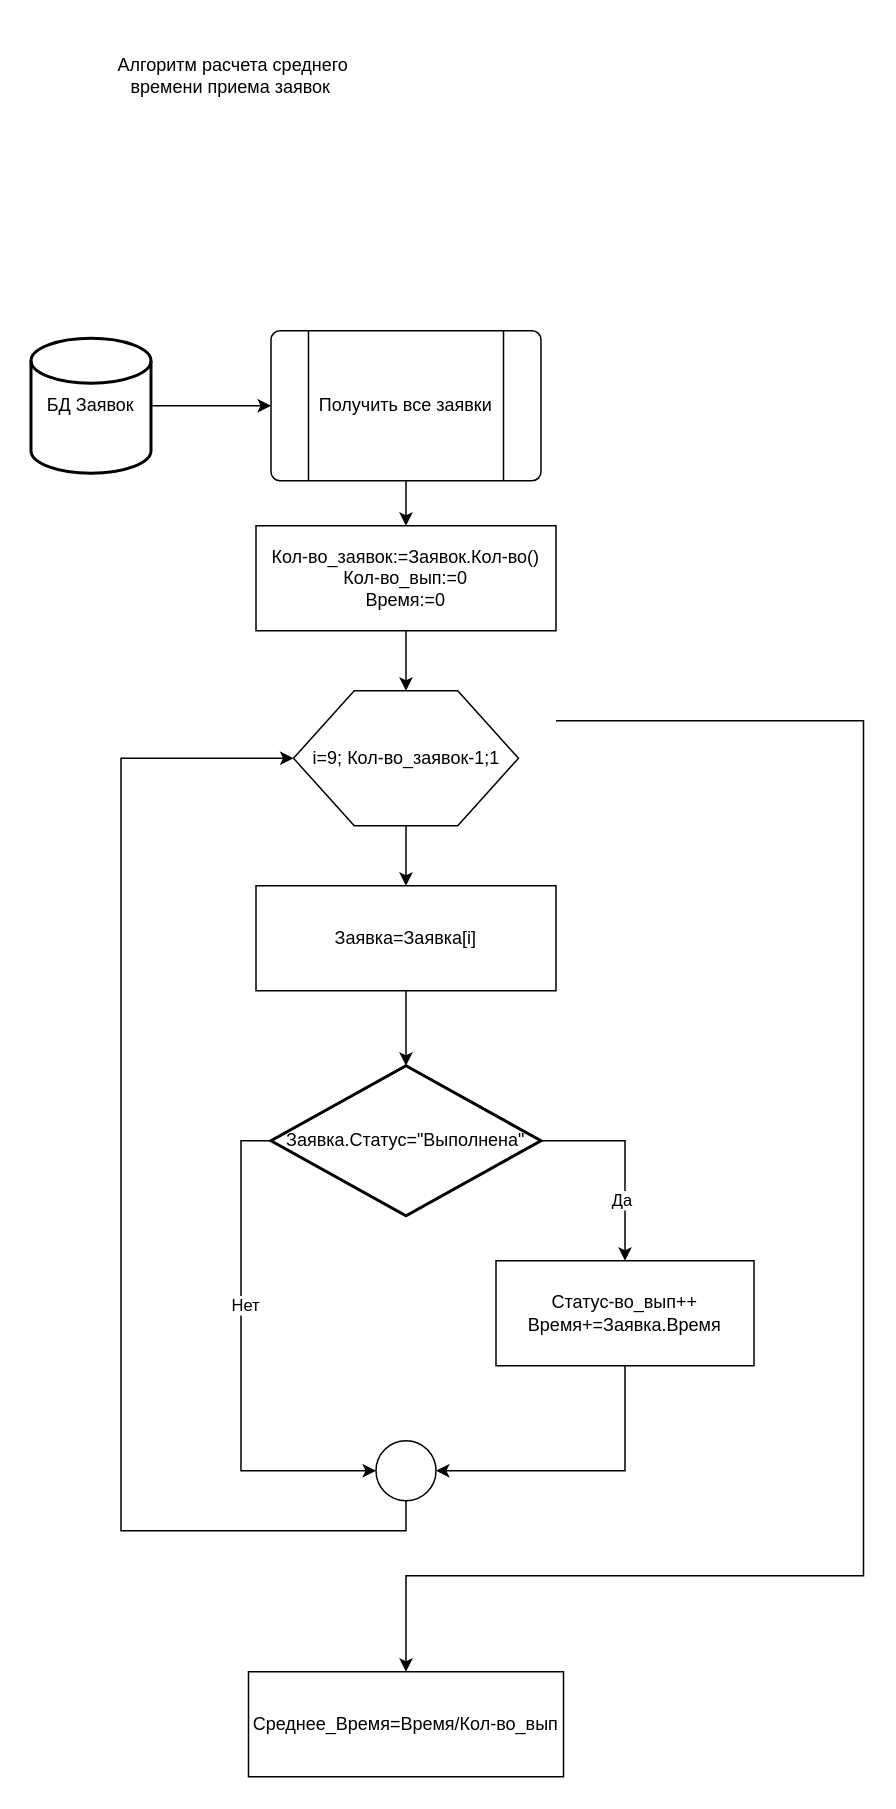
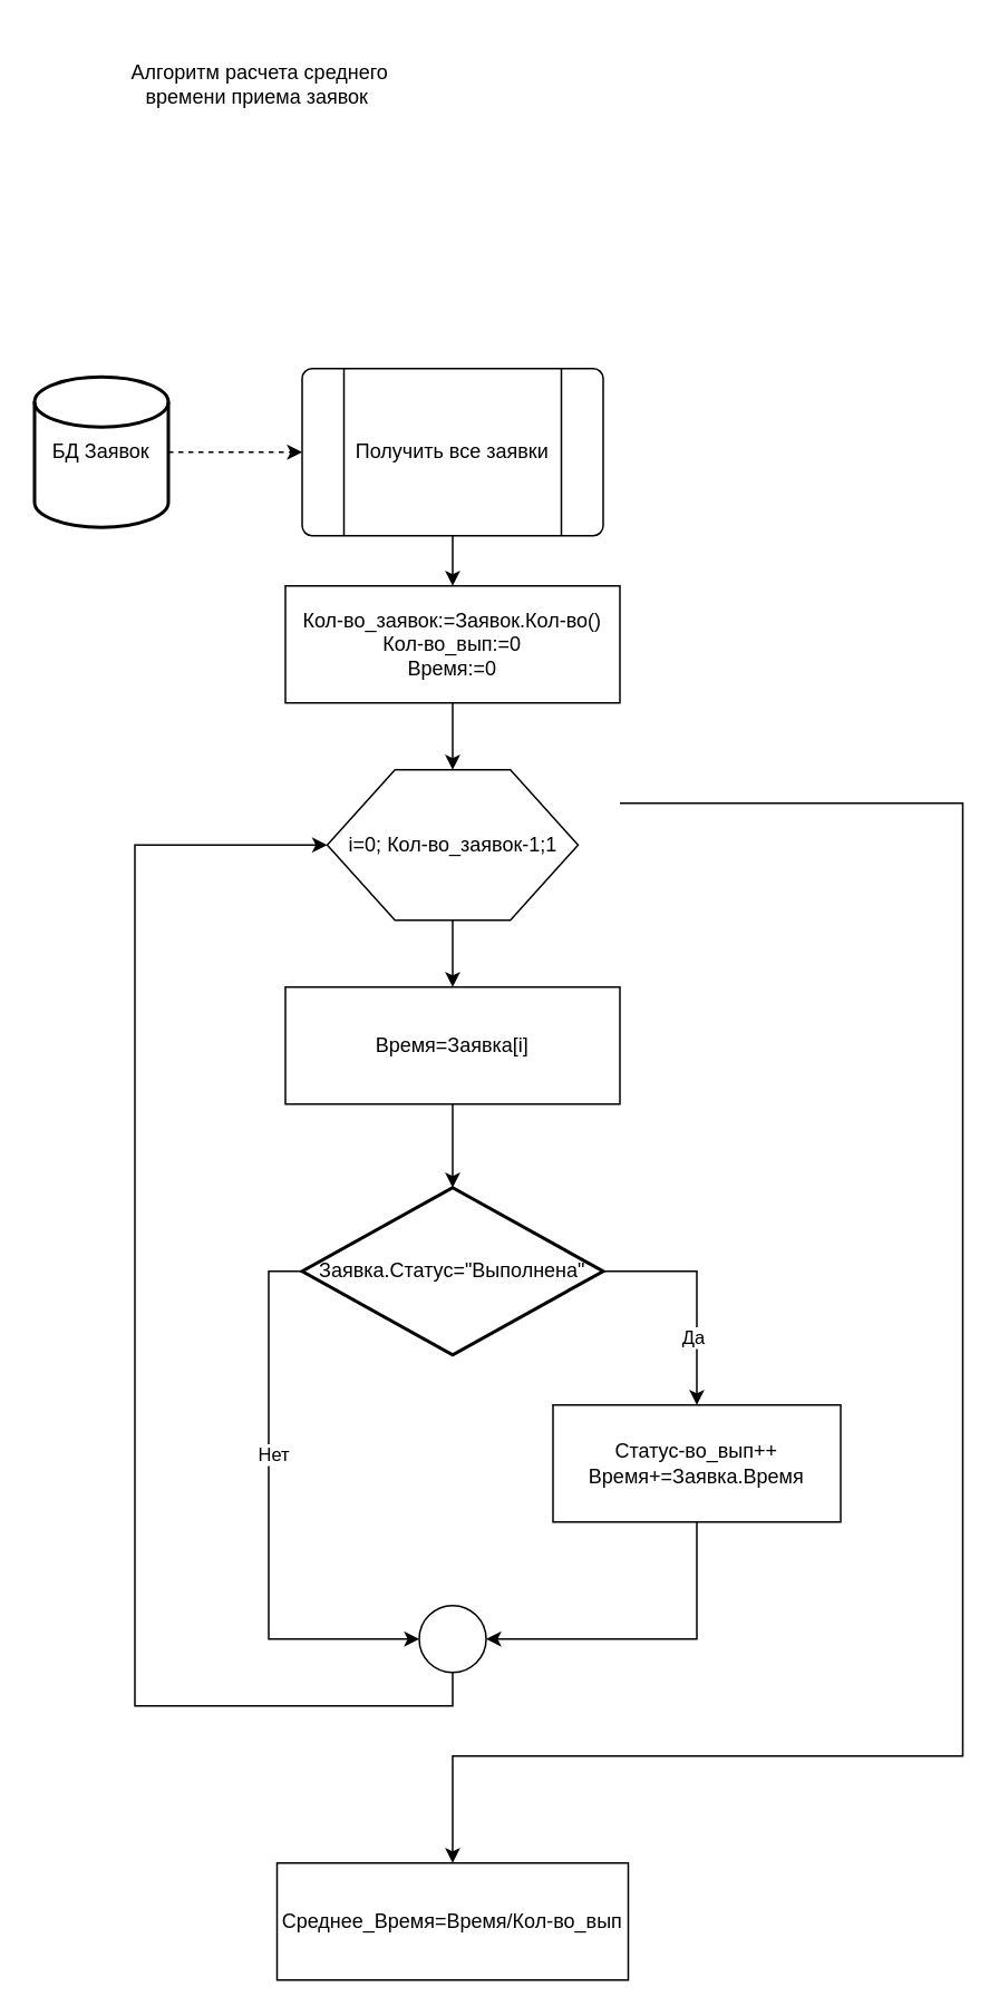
  <mxCell id="0" />
  <mxCell id="1" parent="0" />
  <mxCell id="2" value="Алгоритм расчета среднего времени приема заявок&amp;nbsp;" style="text;html=1;align=center;verticalAlign=middle;whiteSpace=wrap;rounded=0;" vertex="1" parent="1"><mxGeometry x="55" y="20" width="200" height="60" as="geometry" /></mxCell>
  <mxCell id="3" style="edgeStyle=orthogonalEdgeStyle;rounded=0;orthogonalLoop=1;jettySize=auto;html=1;" edge="1" parent="1" source="4" target="8"><mxGeometry relative="1" as="geometry" /></mxCell>
  <mxCell id="4" value="Получить все заявки" style="verticalLabelPosition=middle;verticalAlign=middle;html=1;shape=process;whiteSpace=wrap;rounded=1;size=0.14;arcSize=6;labelPosition=center;align=center;fillColor=none;" vertex="1" parent="1"><mxGeometry x="180" y="220" width="180" height="100" as="geometry" /></mxCell>
- <mxCell id="5" style="edgeStyle=orthogonalEdgeStyle;rounded=0;orthogonalLoop=1;jettySize=auto;html=1;entryX=0;entryY=0.5;entryDx=0;entryDy=0;" edge="1" parent="1" source="6" target="4"><mxGeometry relative="1" as="geometry" /></mxCell>
+ <mxCell id="5" style="edgeStyle=orthogonalEdgeStyle;rounded=0;orthogonalLoop=1;jettySize=auto;html=1;entryX=0;entryY=0.5;entryDx=0;entryDy=0;dashed=1;" edge="1" parent="1" source="6" target="4"><mxGeometry relative="1" as="geometry" /></mxCell>
  <mxCell id="6" value="БД Заявок" style="strokeWidth=2;html=1;shape=mxgraph.flowchart.database;whiteSpace=wrap;fillColor=none;" vertex="1" parent="1"><mxGeometry x="20" y="225" width="80" height="90" as="geometry" /></mxCell>
  <mxCell id="7" style="edgeStyle=orthogonalEdgeStyle;rounded=0;orthogonalLoop=1;jettySize=auto;html=1;entryX=0.5;entryY=0;entryDx=0;entryDy=0;" edge="1" parent="1" source="8" target="11"><mxGeometry relative="1" as="geometry" /></mxCell>
  <mxCell id="8" value="Кол-во_заявок:=Заявок.Кол-во()&lt;div&gt;Кол-во_вып:=0&lt;/div&gt;&lt;div&gt;Время:=0&lt;/div&gt;" style="rounded=0;whiteSpace=wrap;html=1;fillColor=none;" vertex="1" parent="1"><mxGeometry x="170" y="350" width="200" height="70" as="geometry" /></mxCell>
  <mxCell id="9" style="edgeStyle=orthogonalEdgeStyle;rounded=0;orthogonalLoop=1;jettySize=auto;html=1;entryX=0.5;entryY=0;entryDx=0;entryDy=0;" edge="1" parent="1" source="11" target="13"><mxGeometry relative="1" as="geometry" /></mxCell>
  <mxCell id="10" style="edgeStyle=orthogonalEdgeStyle;rounded=0;orthogonalLoop=1;jettySize=auto;html=1;" edge="1" parent="1" target="23"><mxGeometry relative="1" as="geometry"><mxPoint x="370" y="480" as="sourcePoint" /><mxPoint x="295" y="1100" as="targetPoint" /><Array as="points"><mxPoint x="575" y="480" /><mxPoint x="575" y="1050" /><mxPoint x="270" y="1050" /></Array></mxGeometry></mxCell>
- <mxCell id="11" value="i=9; Кол-во_заявок-1;1" style="verticalLabelPosition=middle;verticalAlign=middle;html=1;shape=hexagon;perimeter=hexagonPerimeter2;arcSize=6;size=0.27;labelPosition=center;align=center;fillColor=none;" vertex="1" parent="1"><mxGeometry x="195" y="460" width="150" height="90" as="geometry" /></mxCell>
+ <mxCell id="11" value="i=0; Кол-во_заявок-1;1" style="verticalLabelPosition=middle;verticalAlign=middle;html=1;shape=hexagon;perimeter=hexagonPerimeter2;arcSize=6;size=0.27;labelPosition=center;align=center;fillColor=none;" vertex="1" parent="1"><mxGeometry x="195" y="460" width="150" height="90" as="geometry" /></mxCell>
  <mxCell id="12" style="edgeStyle=orthogonalEdgeStyle;rounded=0;orthogonalLoop=1;jettySize=auto;html=1;" edge="1" parent="1" source="13" target="16"><mxGeometry relative="1" as="geometry" /></mxCell>
- <mxCell id="13" value="Заявка=Заявка[i]" style="rounded=0;whiteSpace=wrap;html=1;fillColor=none;" vertex="1" parent="1"><mxGeometry x="170" y="590" width="200" height="70" as="geometry" /></mxCell>
+ <mxCell id="13" value="Время=Заявка[i]" style="rounded=0;whiteSpace=wrap;html=1;fillColor=none;" vertex="1" parent="1"><mxGeometry x="170" y="590" width="200" height="70" as="geometry" /></mxCell>
  <mxCell id="14" style="edgeStyle=orthogonalEdgeStyle;rounded=0;orthogonalLoop=1;jettySize=auto;html=1;entryX=0.5;entryY=0;entryDx=0;entryDy=0;exitX=1;exitY=0.5;exitDx=0;exitDy=0;exitPerimeter=0;" edge="1" parent="1" source="16" target="17"><mxGeometry relative="1" as="geometry" /></mxCell>
  <mxCell id="15" value="Да" style="edgeLabel;html=1;align=center;verticalAlign=middle;resizable=0;points=[];" vertex="1" connectable="0" parent="14"><mxGeometry x="0.401" y="-3" relative="1" as="geometry"><mxPoint as="offset" /></mxGeometry></mxCell>
  <mxCell id="16" value="Заявка.Статус=&quot;Выполнена&quot;" style="strokeWidth=2;html=1;shape=mxgraph.flowchart.decision;whiteSpace=wrap;fillColor=none;" vertex="1" parent="1"><mxGeometry x="180" y="710" width="180" height="100" as="geometry" /></mxCell>
  <mxCell id="17" value="&lt;div&gt;Статус-во_вып++&lt;/div&gt;&lt;div&gt;Время+=Заявка.Время&lt;/div&gt;" style="rounded=0;whiteSpace=wrap;html=1;fillColor=none;" vertex="1" parent="1"><mxGeometry x="330" y="840" width="172" height="70" as="geometry" /></mxCell>
  <mxCell id="18" style="edgeStyle=orthogonalEdgeStyle;rounded=0;orthogonalLoop=1;jettySize=auto;html=1;entryX=0;entryY=0.5;entryDx=0;entryDy=0;exitX=0.5;exitY=1;exitDx=0;exitDy=0;exitPerimeter=0;" edge="1" parent="1" source="19" target="11"><mxGeometry relative="1" as="geometry"><Array as="points"><mxPoint x="270" y="1020" /><mxPoint x="80" y="1020" /><mxPoint x="80" y="505" /></Array></mxGeometry></mxCell>
  <mxCell id="19" value="" style="verticalLabelPosition=bottom;verticalAlign=top;html=1;shape=mxgraph.flowchart.on-page_reference;fillColor=none;" vertex="1" parent="1"><mxGeometry x="250" y="960" width="40" height="40" as="geometry" /></mxCell>
  <mxCell id="20" style="edgeStyle=orthogonalEdgeStyle;rounded=0;orthogonalLoop=1;jettySize=auto;html=1;entryX=1;entryY=0.5;entryDx=0;entryDy=0;entryPerimeter=0;exitX=0.5;exitY=1;exitDx=0;exitDy=0;" edge="1" parent="1" source="17" target="19"><mxGeometry relative="1" as="geometry" /></mxCell>
  <mxCell id="21" style="edgeStyle=orthogonalEdgeStyle;rounded=0;orthogonalLoop=1;jettySize=auto;html=1;entryX=0;entryY=0.5;entryDx=0;entryDy=0;entryPerimeter=0;exitX=0;exitY=0.5;exitDx=0;exitDy=0;exitPerimeter=0;" edge="1" parent="1" source="16" target="19"><mxGeometry relative="1" as="geometry" /></mxCell>
  <mxCell id="22" value="Нет" style="edgeLabel;html=1;align=center;verticalAlign=middle;resizable=0;points=[];" vertex="1" connectable="0" parent="21"><mxGeometry x="-0.217" y="2" relative="1" as="geometry"><mxPoint as="offset" /></mxGeometry></mxCell>
  <mxCell id="23" value="Среднее_Время=&lt;span style=&quot;background-color: initial;&quot;&gt;Время/Кол-во_вып&lt;/span&gt;" style="rounded=0;whiteSpace=wrap;html=1;fillColor=none;" vertex="1" parent="1"><mxGeometry x="165" y="1114" width="210" height="70" as="geometry" /></mxCell>
